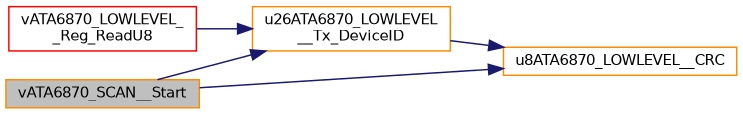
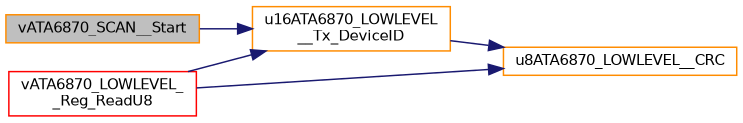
  digraph {
    rankdir=LR
    node [color=darkorange fillcolor=white fontname=Helvetica fontsize=10 shape=record style=filled]
    edge [color=midnightblue fontname=Helvetica fontsize=10 labelfontname=Helvetica labelfontsize=10 style=solid]
    n1 [fillcolor=grey75 fontcolor=black height=0.2 label=vATA6870_SCAN__Start width=0.4]
-   n2 [height=0.2 label="u26ATA6870_LOWLEVEL\l__Tx_DeviceID" width=0.4]
+   n2 [height=0.2 label="u16ATA6870_LOWLEVEL\l__Tx_DeviceID" width=0.4]
    n3 [color=red height=0.2 label="vATA6870_LOWLEVEL_\l_Reg_ReadU8" width=0.4]
    n4 [height=0.2 label=u8ATA6870_LOWLEVEL__CRC width=0.4]
    n1 -> n2
    n2 -> n4
    n3 -> n2
-   n1 -> n4
+   n3 -> n4
  }
